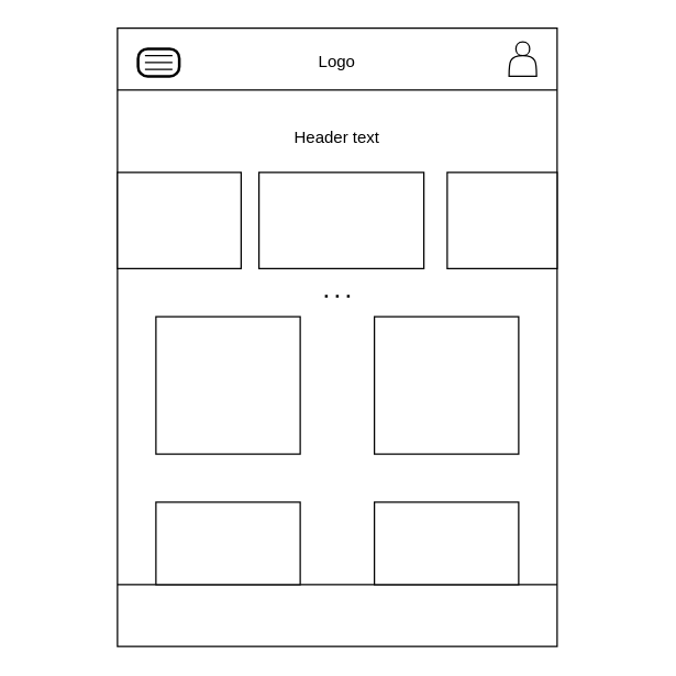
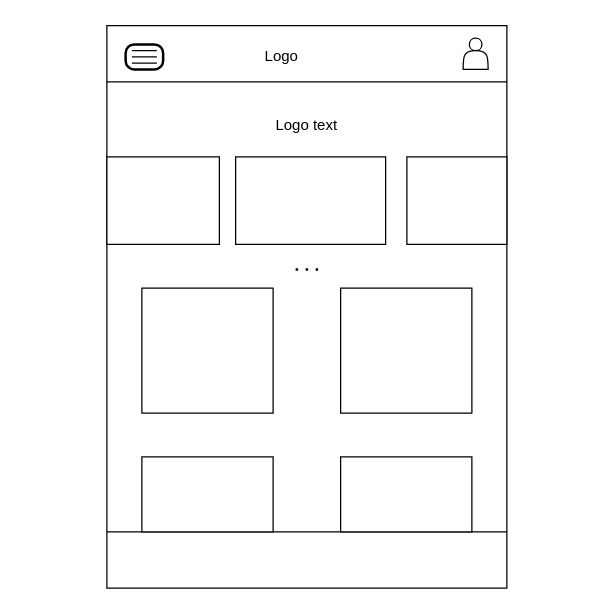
  <mxCell id="0" />
  <mxCell id="1" parent="0" />
  <mxCell id="2" value="" style="group" vertex="1" connectable="0" parent="1"><mxGeometry x="85" y="20" width="320" height="450" as="geometry" /></mxCell>
  <mxCell id="3" value="" style="shape=process;whiteSpace=wrap;html=1;backgroundOutline=1;rotation=90;" vertex="1" parent="2"><mxGeometry x="-65" y="65" width="450" height="320" as="geometry" /></mxCell>
- <mxCell id="4" value="Logo" style="text;html=1;strokeColor=none;fillColor=none;align=center;verticalAlign=middle;whiteSpace=wrap;rounded=0;" vertex="1" parent="2"><mxGeometry x="130" y="10" width="60" height="30" as="geometry" /></mxCell>
+ <mxCell id="4" value="Logo" style="text;html=1;strokeColor=none;fillColor=none;align=center;verticalAlign=middle;whiteSpace=wrap;rounded=0;" vertex="1" parent="2"><mxGeometry x="110" y="10" width="60" height="30" as="geometry" /></mxCell>
  <mxCell id="5" value="" style="group" vertex="1" connectable="0" parent="2"><mxGeometry x="15" y="15" width="30" height="20" as="geometry" /></mxCell>
  <mxCell id="6" value="" style="group;strokeWidth=1;" vertex="1" connectable="0" parent="5"><mxGeometry width="30" height="20" as="geometry" /></mxCell>
  <mxCell id="7" value="" style="rounded=1;whiteSpace=wrap;html=1;absoluteArcSize=1;arcSize=14;strokeWidth=2;" vertex="1" parent="6"><mxGeometry width="30" height="20" as="geometry" /></mxCell>
  <mxCell id="8" value="" style="group" vertex="1" connectable="0" parent="5"><mxGeometry x="5" y="5.0" width="20" height="10" as="geometry" /></mxCell>
  <mxCell id="9" value="" style="endArrow=none;html=1;rounded=0;" edge="1" parent="8"><mxGeometry width="50" height="50" relative="1" as="geometry"><mxPoint y="5" as="sourcePoint" /><mxPoint x="20" y="5" as="targetPoint" /></mxGeometry></mxCell>
  <mxCell id="10" value="" style="endArrow=none;html=1;rounded=0;" edge="1" parent="8"><mxGeometry width="50" height="50" relative="1" as="geometry"><mxPoint as="sourcePoint" /><mxPoint x="20" as="targetPoint" /></mxGeometry></mxCell>
  <mxCell id="11" value="" style="endArrow=none;html=1;rounded=0;" edge="1" parent="8"><mxGeometry width="50" height="50" relative="1" as="geometry"><mxPoint y="10" as="sourcePoint" /><mxPoint x="20" y="10" as="targetPoint" /></mxGeometry></mxCell>
  <mxCell id="12" value="" style="shape=actor;whiteSpace=wrap;html=1;strokeWidth=1;" vertex="1" parent="2"><mxGeometry x="285" y="10" width="20" height="25" as="geometry" /></mxCell>
  <mxCell id="13" value="" style="verticalLabelPosition=bottom;verticalAlign=top;html=1;shape=mxgraph.basic.rect;fillColor2=none;strokeWidth=1;size=20;indent=5;" vertex="1" parent="2"><mxGeometry y="105" width="90" height="70" as="geometry" /></mxCell>
  <mxCell id="14" value="" style="verticalLabelPosition=bottom;verticalAlign=top;html=1;shape=mxgraph.basic.rect;fillColor2=none;strokeWidth=1;size=20;indent=5;" vertex="1" parent="2"><mxGeometry x="103" y="105" width="120" height="70" as="geometry" /></mxCell>
  <mxCell id="15" value="" style="verticalLabelPosition=bottom;verticalAlign=top;html=1;shape=mxgraph.basic.rect;fillColor2=none;strokeWidth=1;size=20;indent=5;" vertex="1" parent="2"><mxGeometry x="240" y="105" width="80" height="70" as="geometry" /></mxCell>
- <mxCell id="16" value="Header text" style="text;html=1;strokeColor=none;fillColor=none;align=center;verticalAlign=middle;whiteSpace=wrap;rounded=0;" vertex="1" parent="2"><mxGeometry x="120" y="65" width="80" height="30" as="geometry" /></mxCell>
+ <mxCell id="16" value="Logo text" style="text;html=1;strokeColor=none;fillColor=none;align=center;verticalAlign=middle;whiteSpace=wrap;rounded=0;" vertex="1" parent="2"><mxGeometry x="120" y="65" width="80" height="30" as="geometry" /></mxCell>
  <mxCell id="17" value="" style="endArrow=none;dashed=1;html=1;dashPattern=1 3;strokeWidth=2;rounded=0;" edge="1" parent="2"><mxGeometry width="50" height="50" relative="1" as="geometry"><mxPoint x="169.0" y="195" as="sourcePoint" /><mxPoint x="149.0" y="195" as="targetPoint" /></mxGeometry></mxCell>
  <mxCell id="18" value="" style="verticalLabelPosition=bottom;verticalAlign=top;html=1;shape=mxgraph.basic.rect;fillColor2=none;strokeWidth=1;size=20;indent=5;" vertex="1" parent="2"><mxGeometry x="28" y="210" width="105" height="100" as="geometry" /></mxCell>
  <mxCell id="19" value="" style="verticalLabelPosition=bottom;verticalAlign=top;html=1;shape=mxgraph.basic.rect;fillColor2=none;strokeWidth=1;size=20;indent=5;" vertex="1" parent="2"><mxGeometry x="187" y="210" width="105" height="100" as="geometry" /></mxCell>
  <mxCell id="20" value="" style="verticalLabelPosition=bottom;verticalAlign=top;html=1;shape=mxgraph.basic.rect;fillColor2=none;strokeWidth=1;size=20;indent=5;" vertex="1" parent="2"><mxGeometry x="28" y="345" width="105" height="60" as="geometry" /></mxCell>
  <mxCell id="21" value="" style="verticalLabelPosition=bottom;verticalAlign=top;html=1;shape=mxgraph.basic.rect;fillColor2=none;strokeWidth=1;size=20;indent=5;" vertex="1" parent="2"><mxGeometry x="187" y="345" width="105" height="60" as="geometry" /></mxCell>
